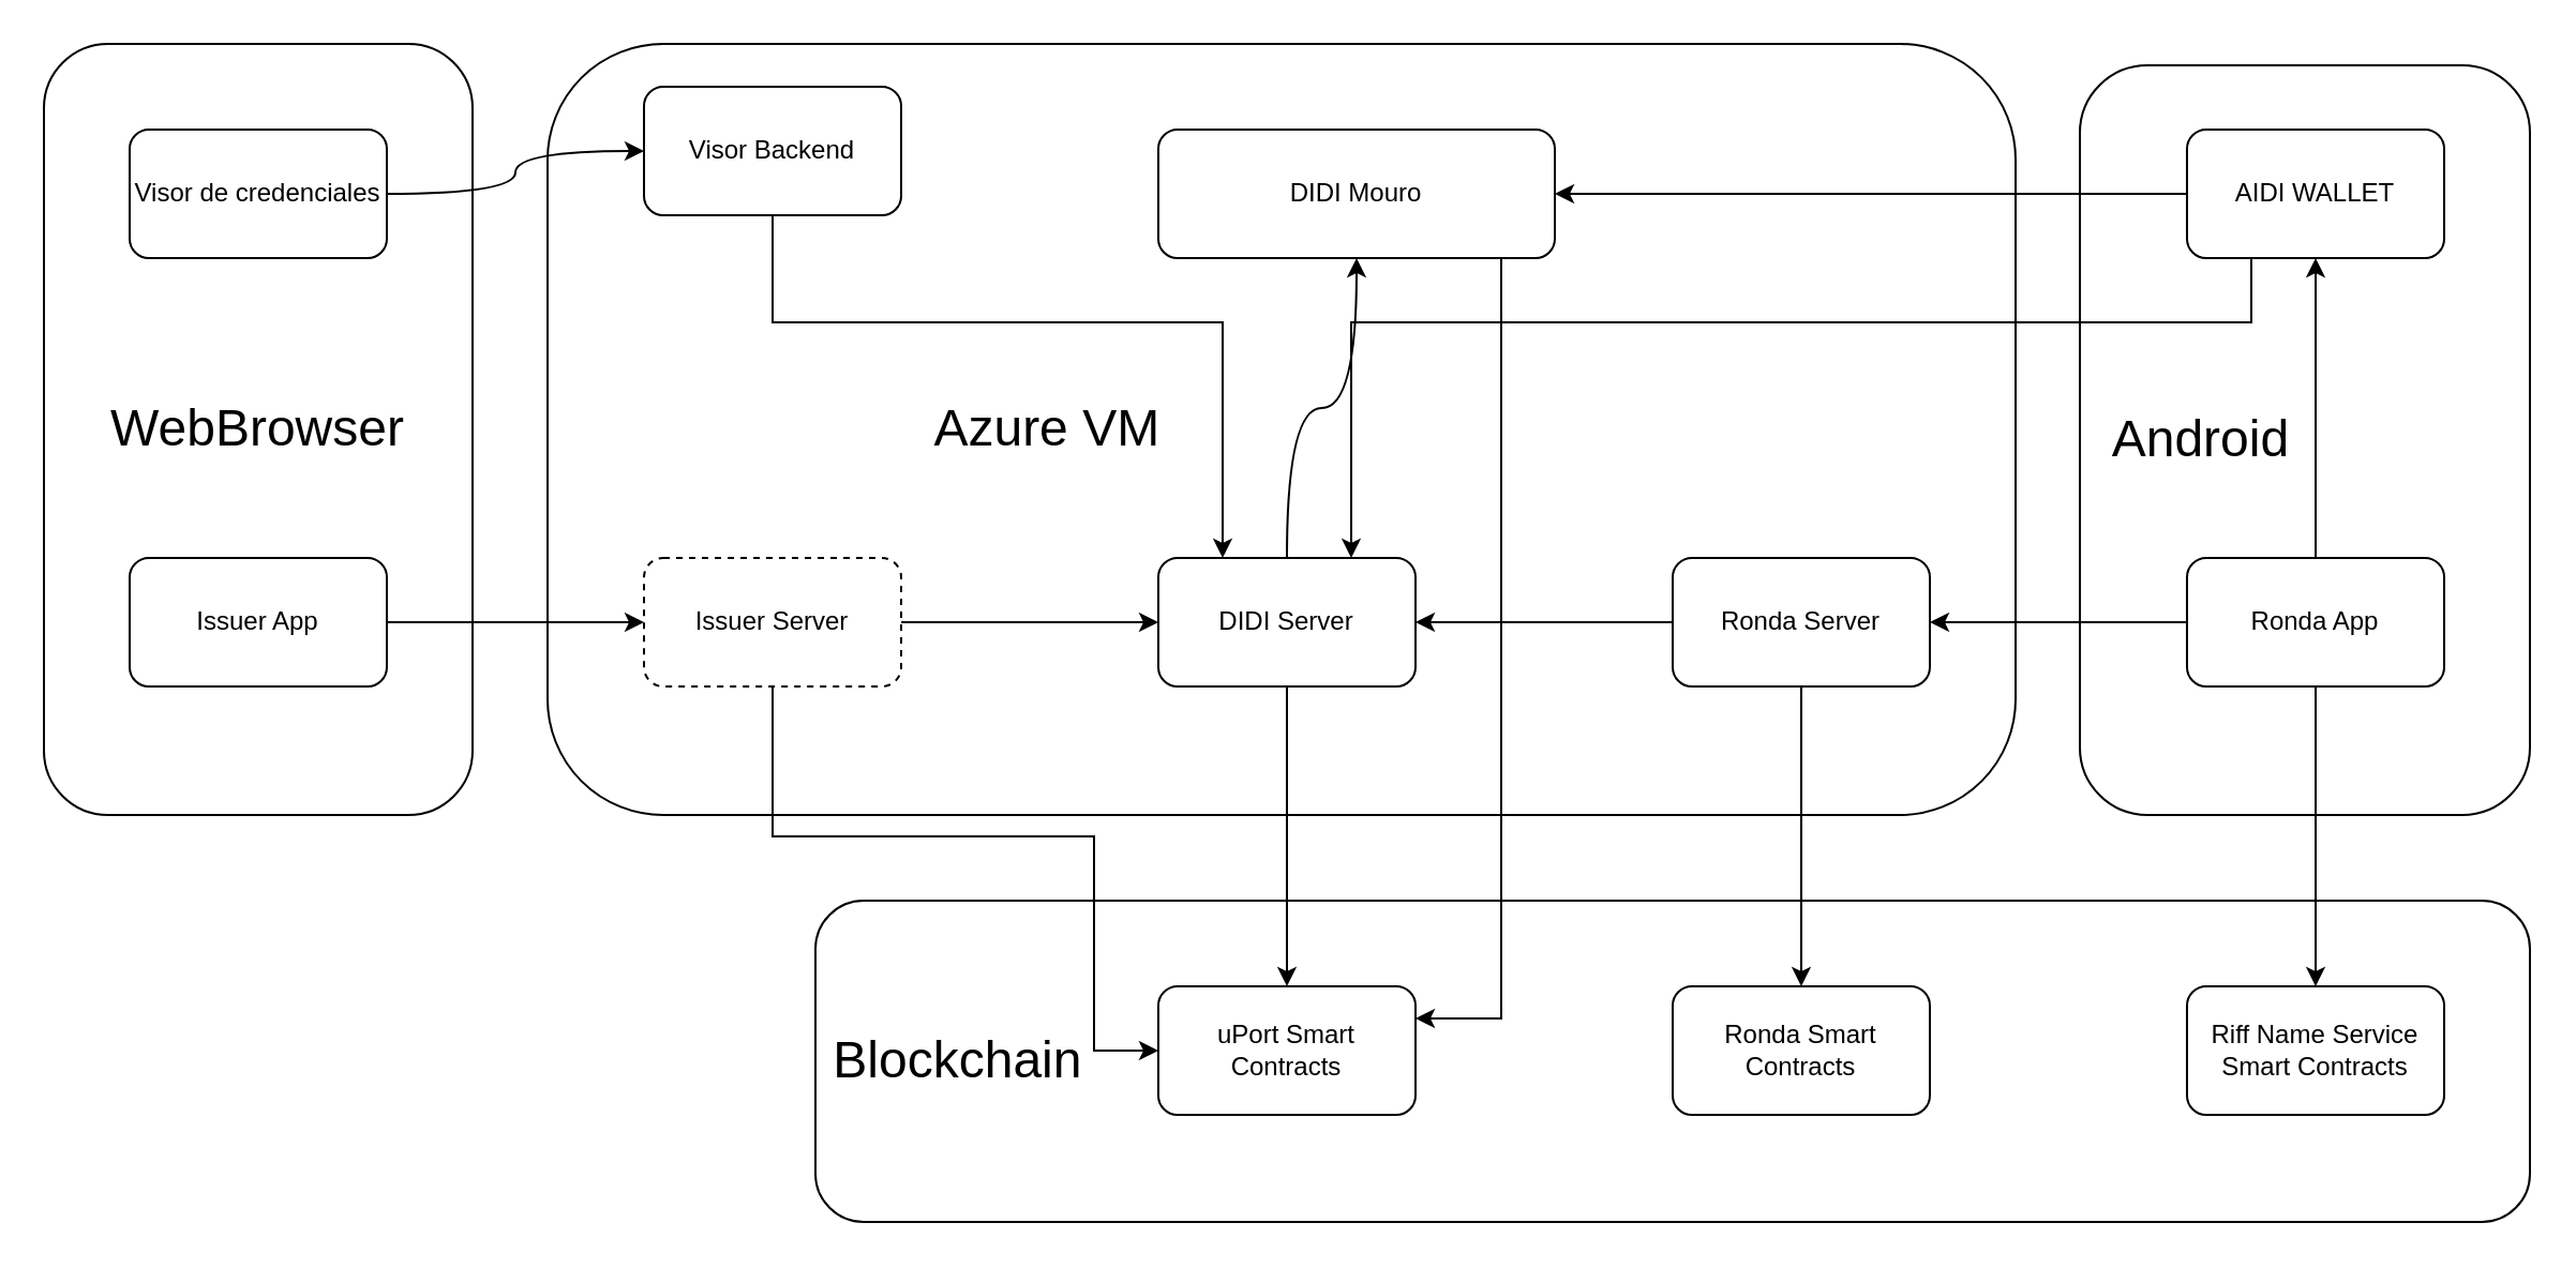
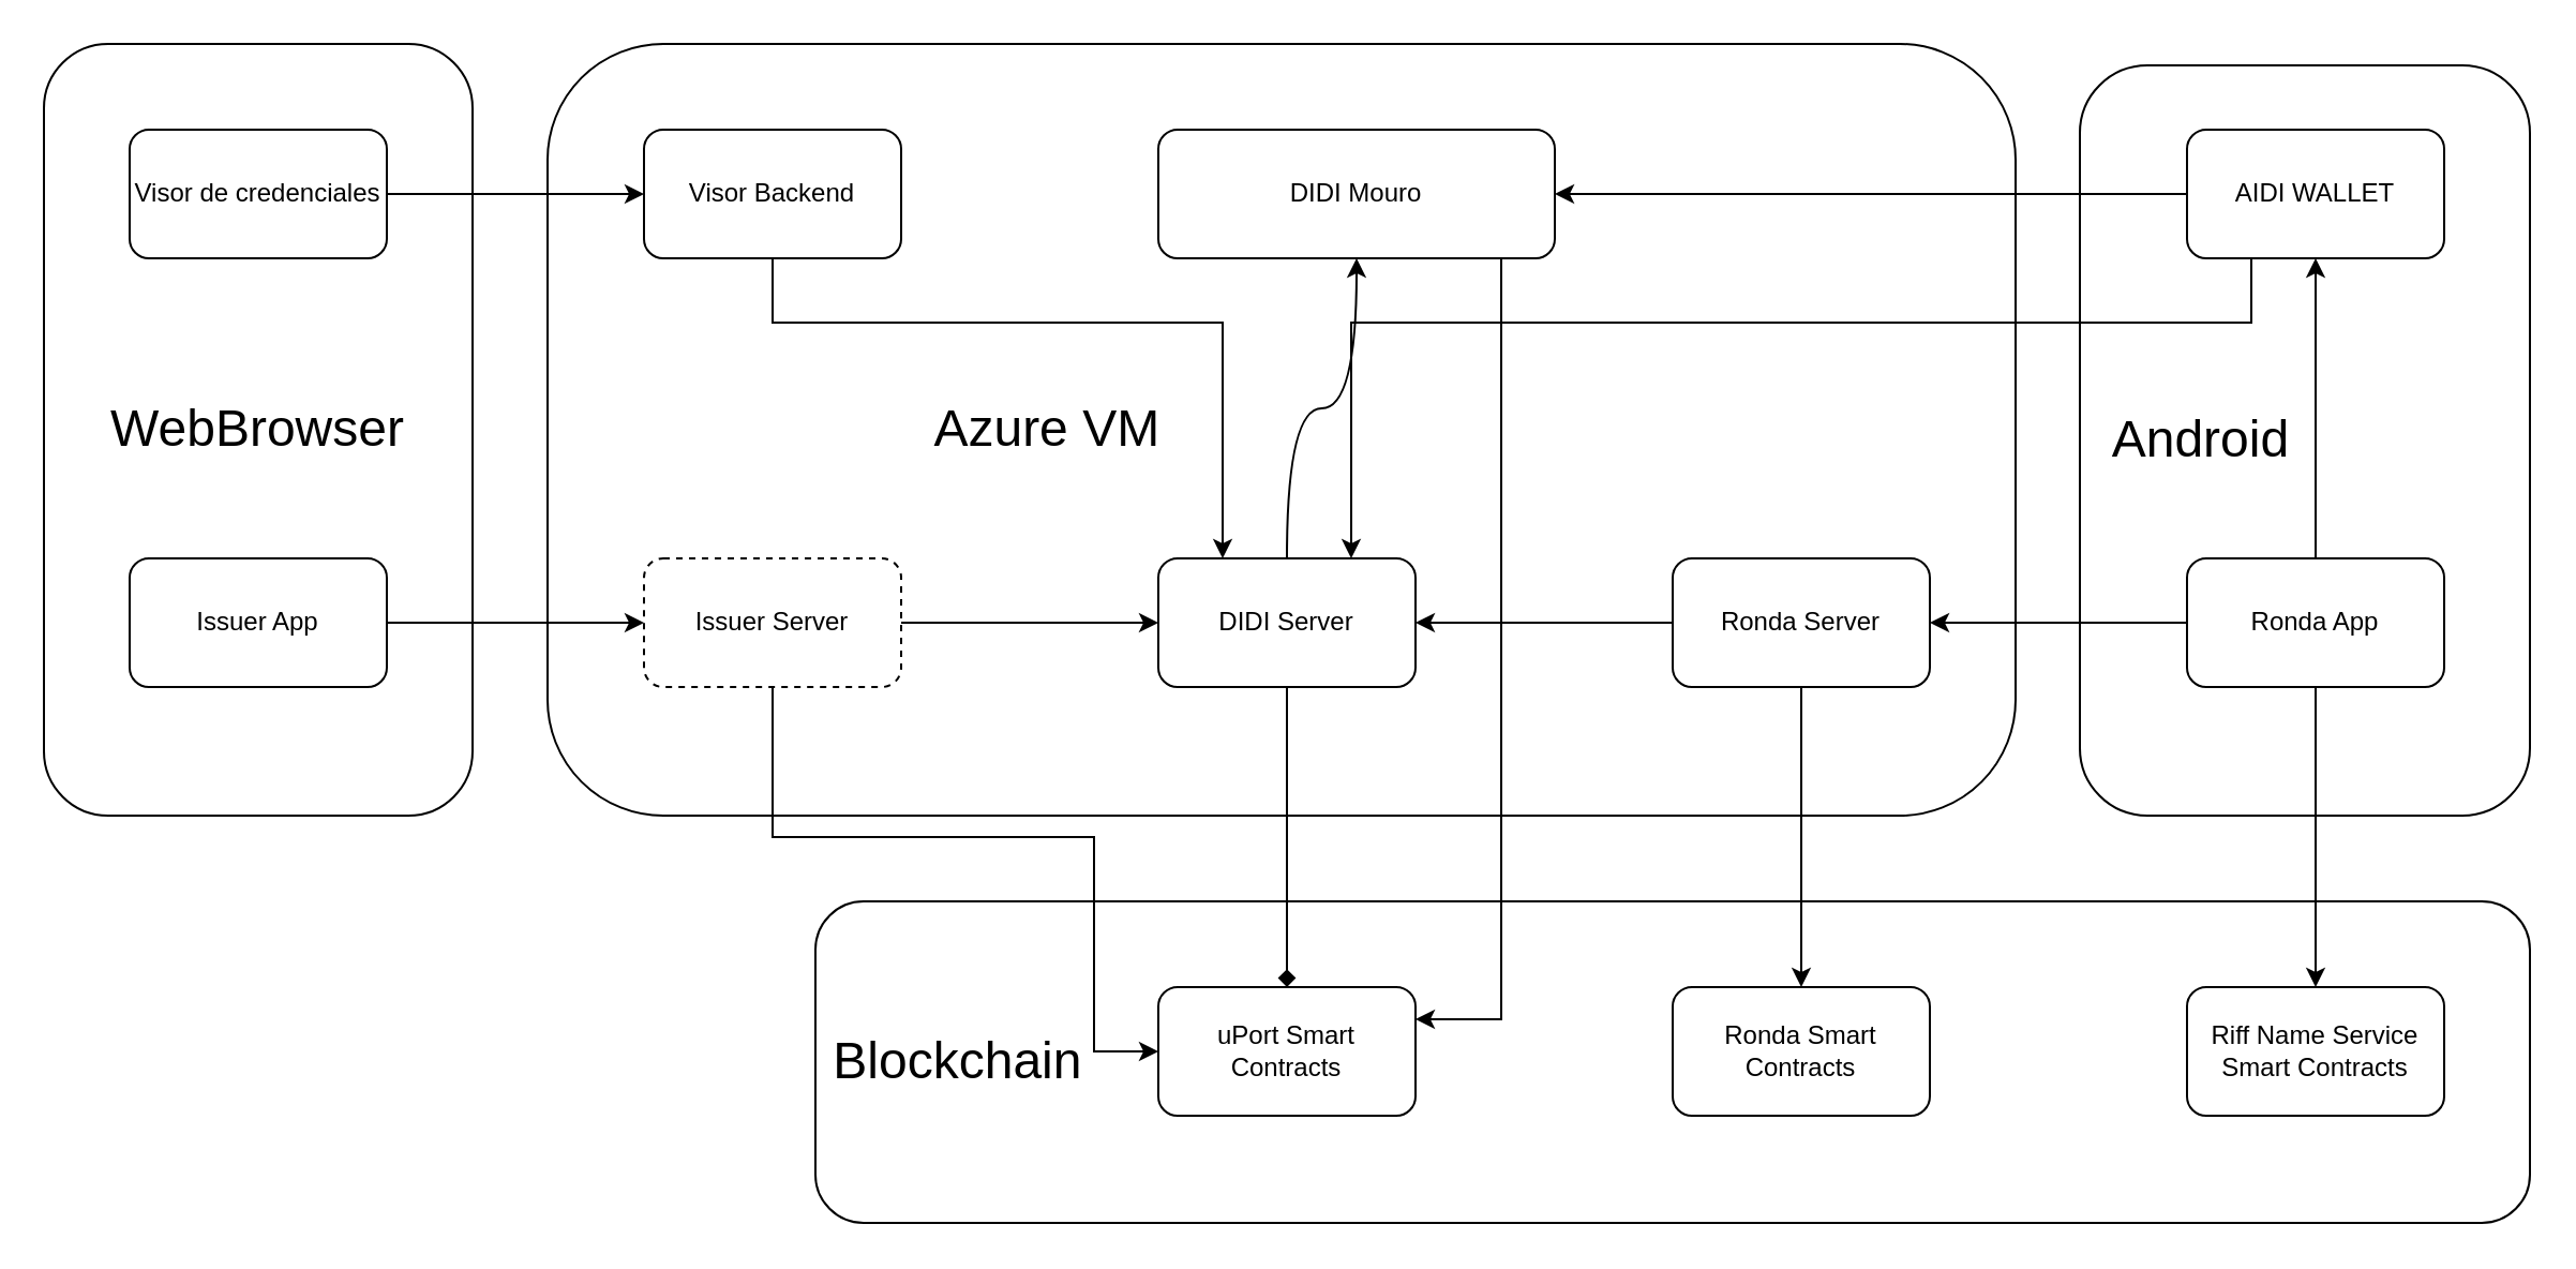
  <mxCell id="0" />
  <mxCell id="1" parent="0" />
  <mxCell id="2" value="&lt;div align=&quot;left&quot;&gt;&lt;font style=&quot;font-size: 24px&quot;&gt;&amp;nbsp;Blockchain&lt;/font&gt;&lt;br&gt;&lt;/div&gt;" style="rounded=1;whiteSpace=wrap;html=1;align=left;" parent="1" vertex="1"><mxGeometry x="380" y="420" width="800" height="150" as="geometry" /></mxCell>
  <mxCell id="3" value="&amp;nbsp;&amp;nbsp;&amp;nbsp; &lt;font style=&quot;font-size: 24px&quot;&gt;Android&lt;/font&gt;" style="rounded=1;whiteSpace=wrap;html=1;align=left;" parent="1" vertex="1"><mxGeometry x="970" y="30" width="210" height="350" as="geometry" /></mxCell>
  <mxCell id="4" value="&lt;div align=&quot;left&quot;&gt;&lt;font style=&quot;font-size: 24px&quot;&gt;&amp;nbsp;&amp;nbsp;&amp;nbsp;&amp;nbsp;&amp;nbsp;&amp;nbsp;&amp;nbsp;&amp;nbsp;&amp;nbsp;&amp;nbsp;&amp;nbsp;&amp;nbsp;&amp;nbsp;&amp;nbsp;&amp;nbsp;&amp;nbsp;&amp;nbsp;&amp;nbsp;&amp;nbsp;&amp;nbsp;&amp;nbsp;&amp;nbsp;&amp;nbsp;&amp;nbsp;&amp;nbsp;&amp;nbsp; Azure VM&lt;/font&gt;&lt;/div&gt;" style="rounded=1;whiteSpace=wrap;html=1;align=left;" parent="1" vertex="1"><mxGeometry x="255" y="20" width="685" height="360" as="geometry" /></mxCell>
  <mxCell id="5" value="&lt;div align=&quot;center&quot;&gt;&lt;font style=&quot;font-size: 24px&quot;&gt;WebBrowser&lt;/font&gt;&lt;/div&gt;" style="rounded=1;whiteSpace=wrap;html=1;align=center;" parent="1" vertex="1"><mxGeometry x="20" y="20" width="200" height="360" as="geometry" /></mxCell>
  <mxCell id="6" style="edgeStyle=orthogonalEdgeStyle;rounded=0;orthogonalLoop=1;jettySize=auto;html=1;entryX=0.75;entryY=0;entryDx=0;entryDy=0;exitX=0.25;exitY=1;exitDx=0;exitDy=0;" parent="1" source="8" target="11" edge="1"><mxGeometry relative="1" as="geometry"><Array as="points"><mxPoint x="1050" y="150" /><mxPoint x="630" y="150" /></Array></mxGeometry></mxCell>
  <mxCell id="7" style="edgeStyle=orthogonalEdgeStyle;curved=1;rounded=0;orthogonalLoop=1;jettySize=auto;html=1;exitX=0;exitY=0.5;exitDx=0;exitDy=0;" parent="1" source="8" target="13" edge="1"><mxGeometry relative="1" as="geometry" /></mxCell>
  <mxCell id="8" value="AIDI WALLET" style="rounded=1;whiteSpace=wrap;html=1;" parent="1" vertex="1"><mxGeometry x="1020" y="60" width="120" height="60" as="geometry" /></mxCell>
- <mxCell id="9" style="edgeStyle=orthogonalEdgeStyle;curved=1;rounded=0;orthogonalLoop=1;jettySize=auto;html=1;entryX=0.5;entryY=0;entryDx=0;entryDy=0;" parent="1" source="11" target="29" edge="1"><mxGeometry relative="1" as="geometry" /></mxCell>
+ <mxCell id="9" style="edgeStyle=orthogonalEdgeStyle;curved=1;rounded=0;orthogonalLoop=1;jettySize=auto;html=1;entryX=0.5;entryY=0;entryDx=0;entryDy=0;endArrow=diamond;" parent="1" source="11" target="29" edge="1"><mxGeometry relative="1" as="geometry" /></mxCell>
  <mxCell id="10" style="edgeStyle=orthogonalEdgeStyle;curved=1;rounded=0;orthogonalLoop=1;jettySize=auto;html=1;exitX=0.5;exitY=0;exitDx=0;exitDy=0;entryX=0.5;entryY=1;entryDx=0;entryDy=0;" parent="1" source="11" target="13" edge="1"><mxGeometry relative="1" as="geometry" /></mxCell>
  <mxCell id="11" value="DIDI Server" style="rounded=1;whiteSpace=wrap;html=1;" parent="1" vertex="1"><mxGeometry x="540" y="260" width="120" height="60" as="geometry" /></mxCell>
  <mxCell id="12" style="edgeStyle=orthogonalEdgeStyle;rounded=0;orthogonalLoop=1;jettySize=auto;html=1;exitX=1;exitY=0.75;exitDx=0;exitDy=0;entryX=1;entryY=0.25;entryDx=0;entryDy=0;" parent="1" source="13" target="29" edge="1"><mxGeometry relative="1" as="geometry"><Array as="points"><mxPoint x="700" y="105" /><mxPoint x="700" y="475" /></Array></mxGeometry></mxCell>
  <mxCell id="13" value="DIDI Mouro" style="rounded=1;whiteSpace=wrap;html=1;" parent="1" vertex="1"><mxGeometry x="540" y="60" width="185" height="60" as="geometry" /></mxCell>
  <mxCell id="14" style="edgeStyle=orthogonalEdgeStyle;rounded=0;orthogonalLoop=1;jettySize=auto;html=1;" parent="1" source="17" target="20" edge="1"><mxGeometry relative="1" as="geometry" /></mxCell>
  <mxCell id="15" style="edgeStyle=orthogonalEdgeStyle;curved=1;rounded=0;orthogonalLoop=1;jettySize=auto;html=1;" parent="1" source="17" target="8" edge="1"><mxGeometry relative="1" as="geometry" /></mxCell>
  <mxCell id="16" style="edgeStyle=orthogonalEdgeStyle;curved=1;rounded=0;orthogonalLoop=1;jettySize=auto;html=1;" parent="1" source="17" target="32" edge="1"><mxGeometry relative="1" as="geometry" /></mxCell>
  <mxCell id="17" value="Ronda App" style="rounded=1;whiteSpace=wrap;html=1;" parent="1" vertex="1"><mxGeometry x="1020" y="260" width="120" height="60" as="geometry" /></mxCell>
  <mxCell id="18" style="edgeStyle=orthogonalEdgeStyle;rounded=0;orthogonalLoop=1;jettySize=auto;html=1;" parent="1" source="20" target="11" edge="1"><mxGeometry relative="1" as="geometry" /></mxCell>
  <mxCell id="19" style="edgeStyle=orthogonalEdgeStyle;rounded=0;orthogonalLoop=1;jettySize=auto;html=1;" parent="1" source="20" target="21" edge="1"><mxGeometry relative="1" as="geometry" /></mxCell>
  <mxCell id="20" value="Ronda Server" style="rounded=1;whiteSpace=wrap;html=1;" parent="1" vertex="1"><mxGeometry x="780" y="260" width="120" height="60" as="geometry" /></mxCell>
  <mxCell id="21" value="Ronda Smart Contracts" style="rounded=1;whiteSpace=wrap;html=1;" parent="1" vertex="1"><mxGeometry x="780" y="460" width="120" height="60" as="geometry" /></mxCell>
  <mxCell id="22" style="edgeStyle=orthogonalEdgeStyle;rounded=0;orthogonalLoop=1;jettySize=auto;html=1;" parent="1" source="23" target="26" edge="1"><mxGeometry relative="1" as="geometry" /></mxCell>
  <mxCell id="23" value="Issuer App" style="rounded=1;whiteSpace=wrap;html=1;" parent="1" vertex="1"><mxGeometry x="60" y="260" width="120" height="60" as="geometry" /></mxCell>
  <mxCell id="24" style="edgeStyle=orthogonalEdgeStyle;rounded=0;orthogonalLoop=1;jettySize=auto;html=1;" parent="1" source="26" target="11" edge="1"><mxGeometry relative="1" as="geometry" /></mxCell>
  <mxCell id="25" style="edgeStyle=orthogonalEdgeStyle;rounded=0;orthogonalLoop=1;jettySize=auto;html=1;entryX=0;entryY=0.5;entryDx=0;entryDy=0;" parent="1" source="26" target="29" edge="1"><mxGeometry relative="1" as="geometry"><Array as="points"><mxPoint x="360" y="390" /><mxPoint x="510" y="390" /><mxPoint x="510" y="490" /></Array></mxGeometry></mxCell>
  <mxCell id="26" value="Issuer Server" style="rounded=1;whiteSpace=wrap;html=1;dashed=1;" parent="1" vertex="1"><mxGeometry x="300" y="260" width="120" height="60" as="geometry" /></mxCell>
  <mxCell id="27" style="edgeStyle=orthogonalEdgeStyle;curved=1;rounded=0;orthogonalLoop=1;jettySize=auto;html=1;entryX=0;entryY=0.5;entryDx=0;entryDy=0;" parent="1" source="28" target="31" edge="1"><mxGeometry relative="1" as="geometry" /></mxCell>
  <mxCell id="28" value="Visor de credenciales" style="rounded=1;whiteSpace=wrap;html=1;" parent="1" vertex="1"><mxGeometry x="60" y="60" width="120" height="60" as="geometry" /></mxCell>
  <mxCell id="29" value="uPort Smart Contracts" style="rounded=1;whiteSpace=wrap;html=1;" parent="1" vertex="1"><mxGeometry x="540" y="460" width="120" height="60" as="geometry" /></mxCell>
  <mxCell id="30" style="edgeStyle=orthogonalEdgeStyle;rounded=0;orthogonalLoop=1;jettySize=auto;html=1;entryX=0.25;entryY=0;entryDx=0;entryDy=0;" parent="1" source="31" target="11" edge="1"><mxGeometry relative="1" as="geometry"><Array as="points"><mxPoint x="360" y="150" /><mxPoint x="570" y="150" /></Array></mxGeometry></mxCell>
- <mxCell id="31" value="Visor Backend" style="rounded=1;whiteSpace=wrap;html=1;" parent="1" vertex="1"><mxGeometry x="300" y="40" width="120" height="60" as="geometry" /></mxCell>
+ <mxCell id="31" value="Visor Backend" style="rounded=1;whiteSpace=wrap;html=1;" parent="1" vertex="1"><mxGeometry x="300" y="60" width="120" height="60" as="geometry" /></mxCell>
  <mxCell id="32" value="Riff Name Service Smart Contracts" style="rounded=1;whiteSpace=wrap;html=1;" parent="1" vertex="1"><mxGeometry x="1020" y="460" width="120" height="60" as="geometry" /></mxCell>
